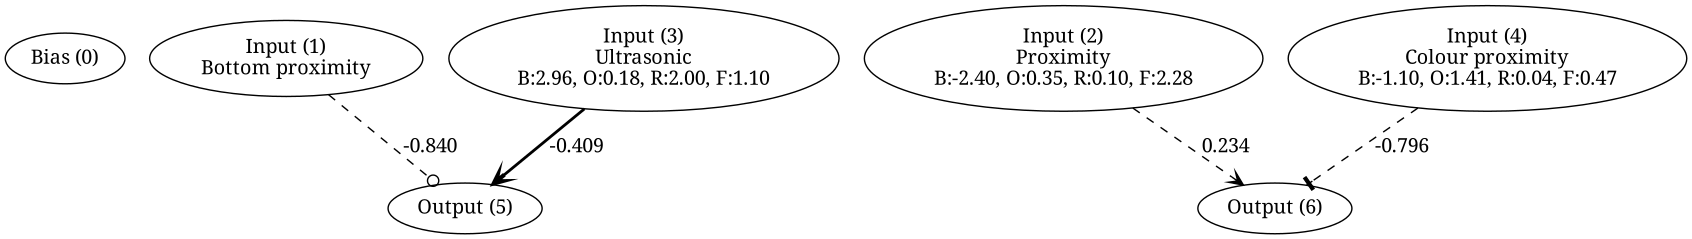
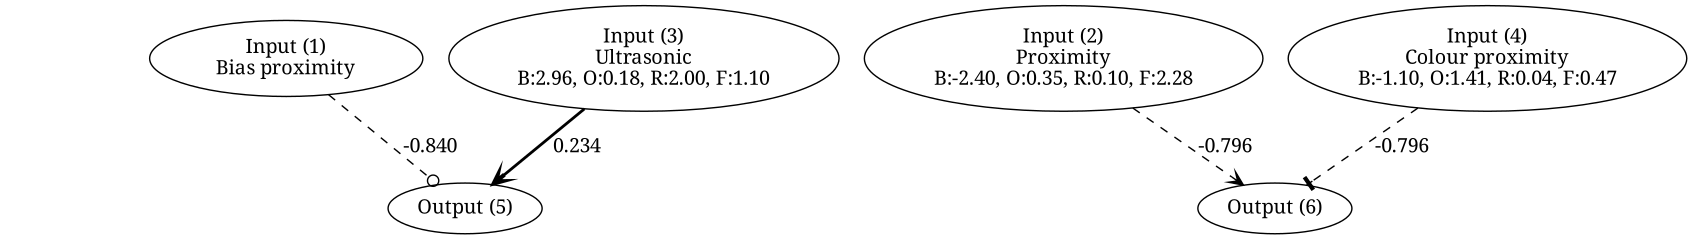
  digraph {
    fontname="Noto Serif"
    node [fontname="Noto Serif"]
    edge [arrowhead=vee fontname="Noto Serif" style=dashed]
-   n1 [label="Bias (0)"]
-   n2 [label="Input (1)\nBottom proximity"]
+   n2 [label="Input (1)\nBias proximity"]
    n3 [label="Input (2)\nProximity\nB:-2.40, O:0.35, R:0.10, F:2.28"]
    n4 [label="Input (3)\nUltrasonic\nB:2.96, O:0.18, R:2.00, F:1.10"]
    n5 [label="Input (4)\nColour proximity\nB:-1.10, O:1.41, R:0.04, F:0.47"]
    n6 [label="Output (5)"]
    n7 [label="Output (6)"]
    subgraph sub_1 {
      rank=same
-     n1
      n2
      n3
      n4
      n5
    }
    subgraph sub_2 {
      rank=same
      n6
      n7
    }
    n2 -> n6 [arrowhead=odot label=-0.840]
-   n3 -> n7 [label=0.234]
-   n4 -> n6 [label=-0.409 style=bold]
+   n3 -> n7 [label=-0.796]
+   n4 -> n6 [label=0.234 style=bold]
    n5 -> n7 [arrowhead=tee label=-0.796]
  }
